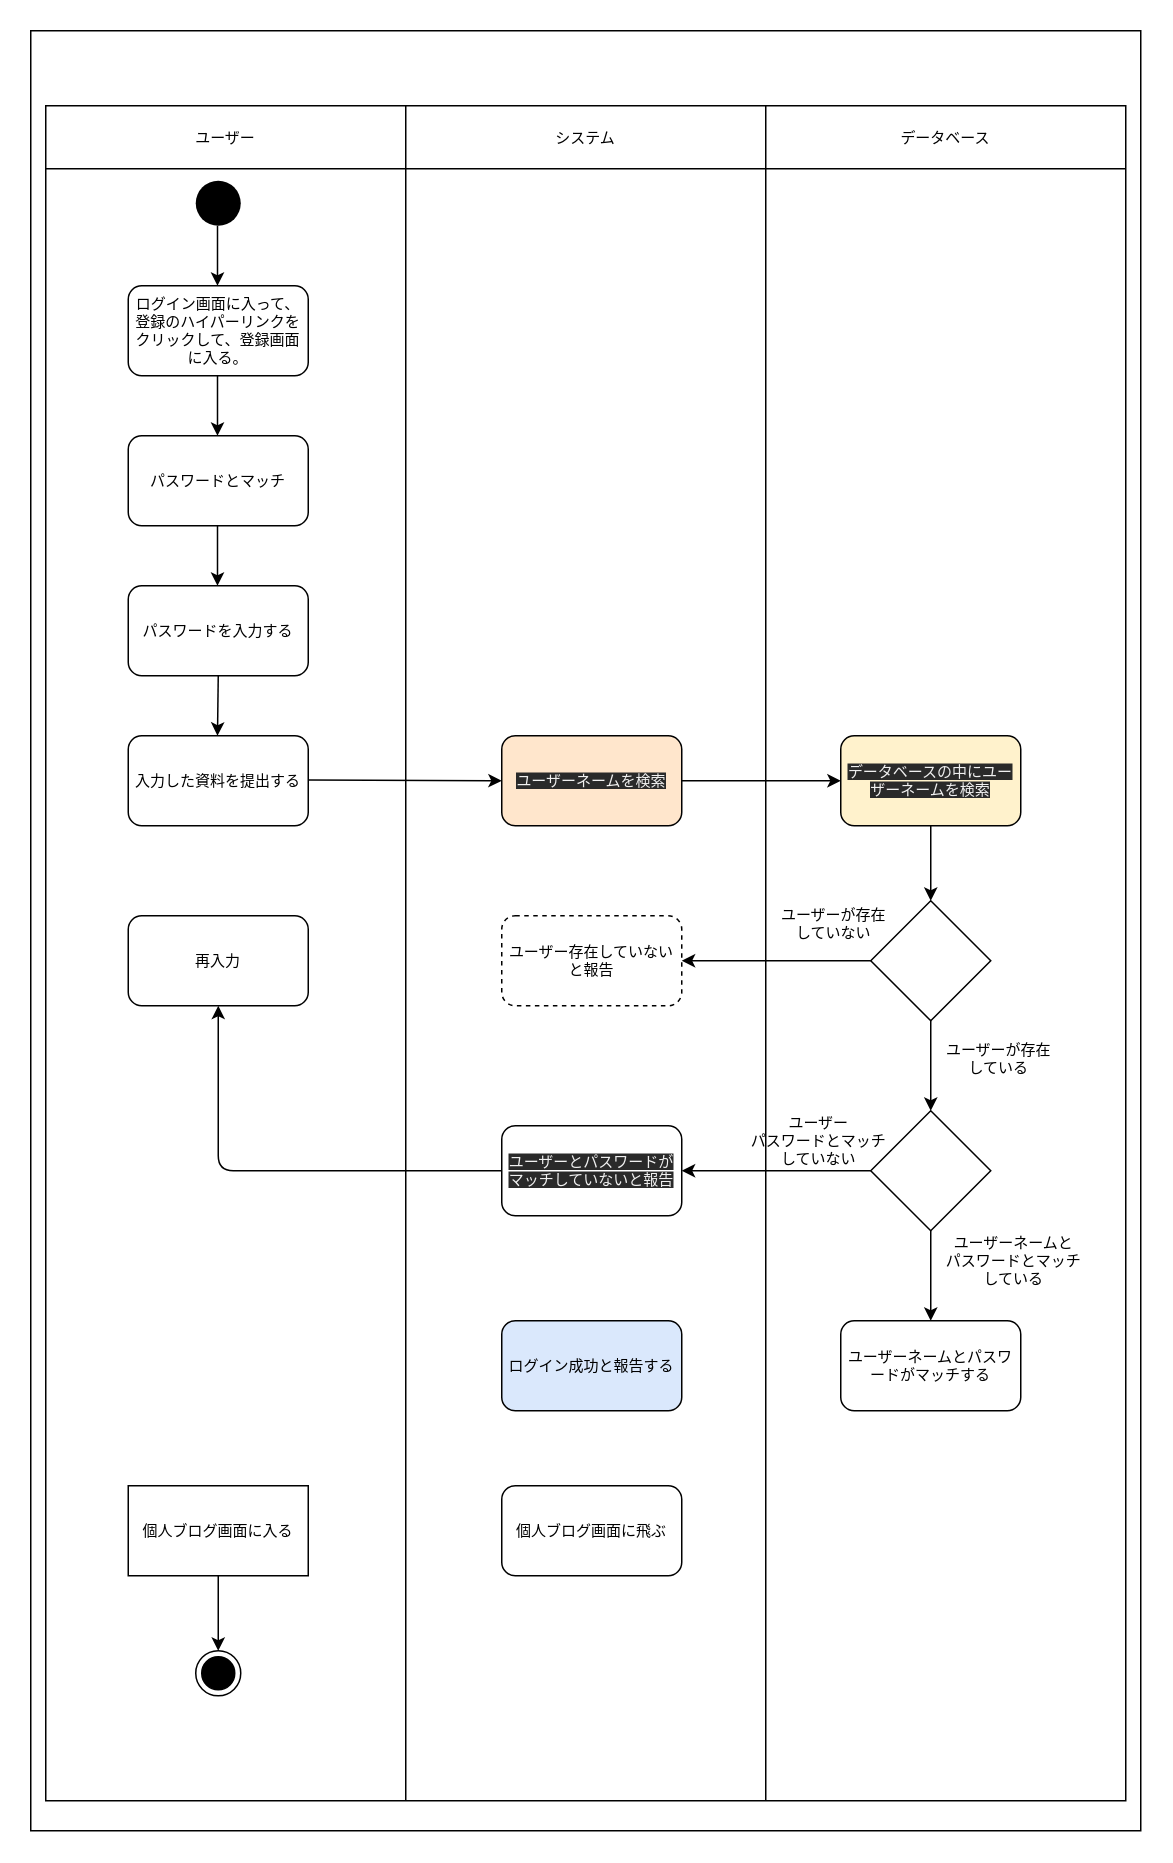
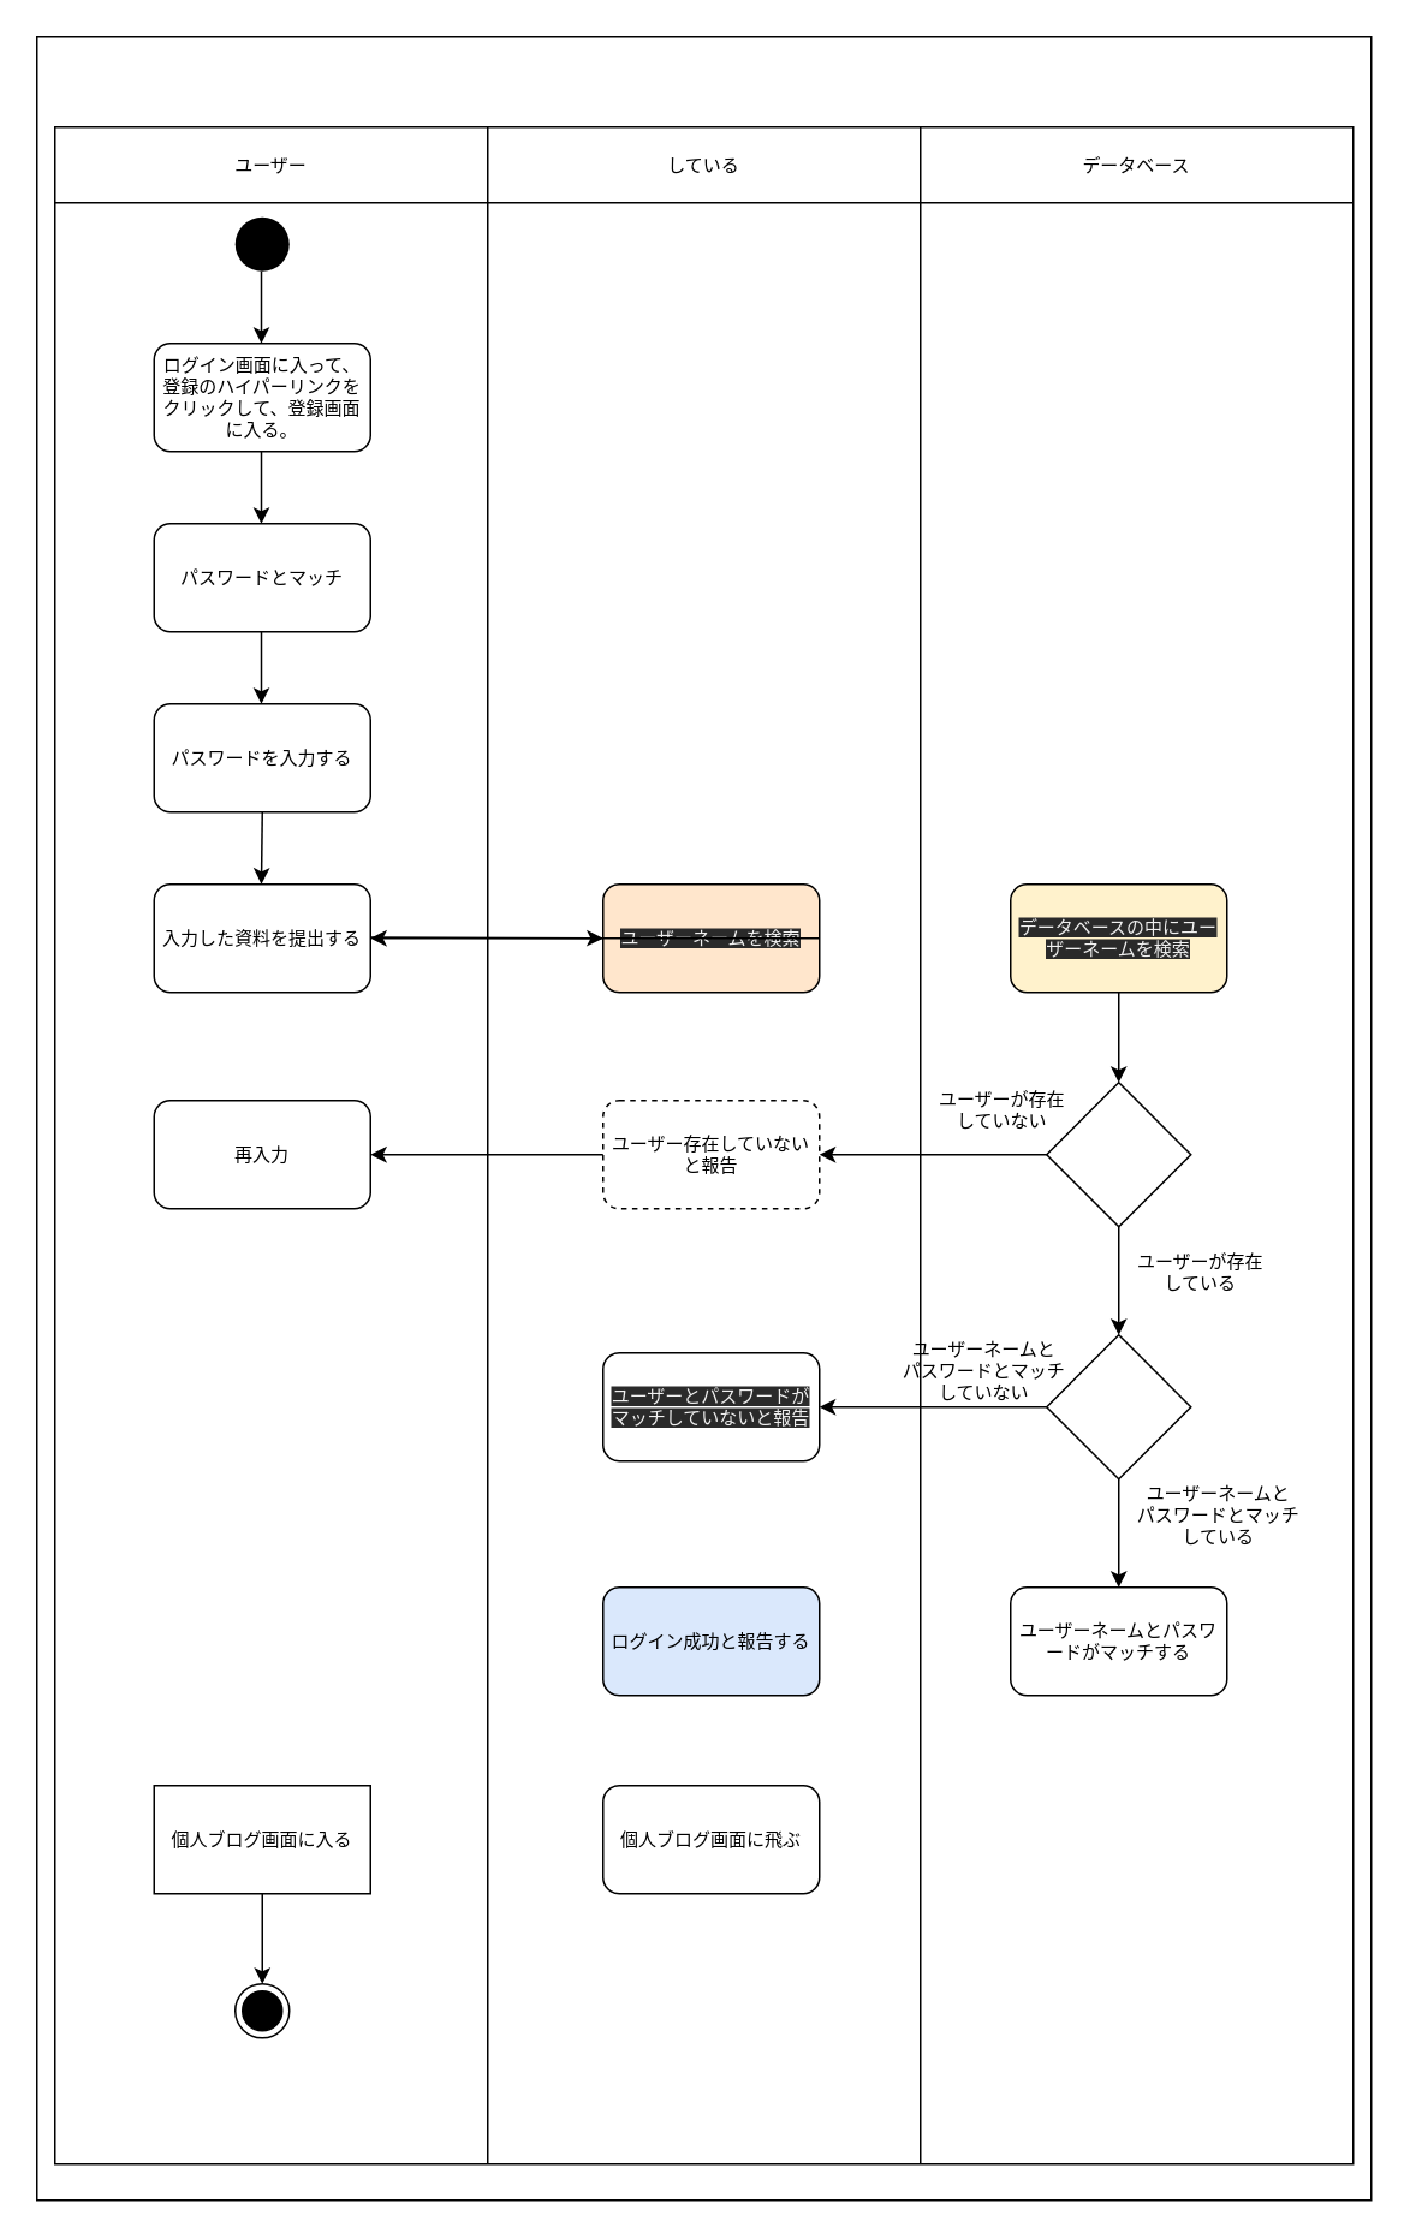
  <mxCell id="0" />
  <mxCell id="1" parent="0" />
  <mxCell id="2" value="" style="rounded=0;whiteSpace=wrap;html=1;" vertex="1" parent="1"><mxGeometry x="20" y="20" width="740" height="1200" as="geometry" /></mxCell>
  <mxCell id="3" value="" style="shape=table;startSize=0;container=1;collapsible=0;childLayout=tableLayout;fontSize=10;whiteSpace=wrap;" parent="1" vertex="1"><mxGeometry x="30" y="70" width="720" height="1130" as="geometry" /></mxCell>
  <mxCell id="4" value="" style="shape=partialRectangle;collapsible=0;dropTarget=0;pointerEvents=0;fillColor=none;top=0;left=0;bottom=0;right=0;points=[[0,0.5],[1,0.5]];portConstraint=eastwest;fontSize=10;" parent="3" vertex="1"><mxGeometry width="720" height="42" as="geometry" /></mxCell>
  <mxCell id="5" value="ユーザー" style="shape=partialRectangle;html=1;whiteSpace=wrap;connectable=0;overflow=hidden;fillColor=none;top=0;left=0;bottom=0;right=0;pointerEvents=1;fontSize=10;" parent="4" vertex="1"><mxGeometry width="240" height="42" as="geometry"><mxRectangle width="240" height="42" as="alternateBounds" /></mxGeometry></mxCell>
- <mxCell id="6" value="システム" style="shape=partialRectangle;html=1;whiteSpace=wrap;connectable=0;overflow=hidden;fillColor=none;top=0;left=0;bottom=0;right=0;pointerEvents=1;fontSize=10;" parent="4" vertex="1"><mxGeometry x="240" width="240" height="42" as="geometry"><mxRectangle width="240" height="42" as="alternateBounds" /></mxGeometry></mxCell>
+ <mxCell id="6" value="している" style="shape=partialRectangle;html=1;whiteSpace=wrap;connectable=0;overflow=hidden;fillColor=none;top=0;left=0;bottom=0;right=0;pointerEvents=1;fontSize=10;" parent="4" vertex="1"><mxGeometry x="240" width="240" height="42" as="geometry"><mxRectangle width="240" height="42" as="alternateBounds" /></mxGeometry></mxCell>
  <mxCell id="7" value="データベース" style="shape=partialRectangle;html=1;whiteSpace=wrap;connectable=0;overflow=hidden;fillColor=none;top=0;left=0;bottom=0;right=0;pointerEvents=1;fontSize=10;" parent="4" vertex="1"><mxGeometry x="480" width="240" height="42" as="geometry"><mxRectangle width="240" height="42" as="alternateBounds" /></mxGeometry></mxCell>
  <mxCell id="8" value="" style="shape=partialRectangle;collapsible=0;dropTarget=0;pointerEvents=0;fillColor=none;top=0;left=0;bottom=0;right=0;points=[[0,0.5],[1,0.5]];portConstraint=eastwest;fontSize=10;" parent="3" vertex="1"><mxGeometry y="42" width="720" height="1088" as="geometry" /></mxCell>
  <mxCell id="9" value="" style="shape=partialRectangle;html=1;whiteSpace=wrap;connectable=0;overflow=hidden;fillColor=none;top=0;left=0;bottom=0;right=0;pointerEvents=1;fontSize=10;" parent="8" vertex="1"><mxGeometry width="240" height="1088" as="geometry"><mxRectangle width="240" height="1088" as="alternateBounds" /></mxGeometry></mxCell>
  <mxCell id="10" value="" style="shape=partialRectangle;html=1;whiteSpace=wrap;connectable=0;overflow=hidden;fillColor=none;top=0;left=0;bottom=0;right=0;pointerEvents=1;fontSize=10;" parent="8" vertex="1"><mxGeometry x="240" width="240" height="1088" as="geometry"><mxRectangle width="240" height="1088" as="alternateBounds" /></mxGeometry></mxCell>
  <mxCell id="11" value="" style="shape=partialRectangle;html=1;whiteSpace=wrap;connectable=0;overflow=hidden;fillColor=none;top=0;left=0;bottom=0;right=0;pointerEvents=1;fontSize=10;" parent="8" vertex="1"><mxGeometry x="480" width="240" height="1088" as="geometry"><mxRectangle width="240" height="1088" as="alternateBounds" /></mxGeometry></mxCell>
  <mxCell id="12" value="" style="endArrow=classic;html=1;fontSize=10;" parent="1" edge="1"><mxGeometry width="50" height="50" relative="1" as="geometry"><mxPoint x="144.5" y="150" as="sourcePoint" /><mxPoint x="144.5" y="190" as="targetPoint" /></mxGeometry></mxCell>
  <mxCell id="13" value="" style="endArrow=classic;html=1;fontSize=10;" parent="1" edge="1"><mxGeometry width="50" height="50" relative="1" as="geometry"><mxPoint x="144.5" y="250" as="sourcePoint" /><mxPoint x="144.5" y="290" as="targetPoint" /><Array as="points"><mxPoint x="144.5" y="250" /></Array></mxGeometry></mxCell>
  <mxCell id="14" value="" style="endArrow=classic;html=1;fontSize=10;" parent="1" edge="1"><mxGeometry width="50" height="50" relative="1" as="geometry"><mxPoint x="144.5" y="350" as="sourcePoint" /><mxPoint x="144.5" y="390" as="targetPoint" /></mxGeometry></mxCell>
  <mxCell id="15" value="" style="endArrow=classic;html=1;fontSize=10;exitX=0.5;exitY=1;exitDx=0;exitDy=0;" parent="1" source="19" edge="1"><mxGeometry width="50" height="50" relative="1" as="geometry"><mxPoint x="144.5" y="450" as="sourcePoint" /><mxPoint x="144.5" y="490" as="targetPoint" /></mxGeometry></mxCell>
  <mxCell id="16" value="ログイン画面に入って、登録のハイパーリンクをクリックして、登録画面に入る。" style="rounded=1;whiteSpace=wrap;html=1;fontSize=10;" parent="1" vertex="1"><mxGeometry x="85" y="190" width="120" height="60" as="geometry" /></mxCell>
  <mxCell id="17" value="パスワードとマッチ" style="rounded=1;whiteSpace=wrap;html=1;fontSize=10;" parent="1" vertex="1"><mxGeometry x="85" y="290" width="120" height="60" as="geometry" /></mxCell>
  <mxCell id="18" value="&lt;span style=&quot;color: rgb(240 , 240 , 240) ; font-family: &amp;#34;helvetica&amp;#34; ; font-size: 10px ; font-style: normal ; font-weight: 400 ; letter-spacing: normal ; text-align: center ; text-indent: 0px ; text-transform: none ; word-spacing: 0px ; background-color: rgb(42 , 42 , 42) ; display: inline ; float: none&quot;&gt;データベースの中にユーザーネームを検索&lt;/span&gt;" style="rounded=1;whiteSpace=wrap;html=1;fontSize=10;fillColor=#fff2cc;" parent="1" vertex="1"><mxGeometry x="560" y="490" width="120" height="60" as="geometry" /></mxCell>
  <mxCell id="19" value="パスワードを入力する" style="rounded=1;whiteSpace=wrap;html=1;fontSize=10;" parent="1" vertex="1"><mxGeometry x="85" y="390" width="120" height="60" as="geometry" /></mxCell>
  <mxCell id="20" value="入力した資料を提出する" style="rounded=1;whiteSpace=wrap;html=1;fontSize=10;" parent="1" vertex="1"><mxGeometry x="85" y="490" width="120" height="60" as="geometry" /></mxCell>
  <mxCell id="21" value="" style="endArrow=classic;html=1;fontSize=10;entryX=0;entryY=0.5;entryDx=0;entryDy=0;" parent="1" target="23" edge="1"><mxGeometry width="50" height="50" relative="1" as="geometry"><mxPoint x="205" y="519.5" as="sourcePoint" /><mxPoint x="340" y="520" as="targetPoint" /></mxGeometry></mxCell>
  <mxCell id="22" value="" style="rhombus;whiteSpace=wrap;html=1;fontSize=10;" parent="1" vertex="1"><mxGeometry x="580" y="600" width="80" height="80" as="geometry" /></mxCell>
  <mxCell id="23" value="&lt;meta charset=&quot;utf-8&quot;&gt;&lt;span style=&quot;color: rgb(240, 240, 240); font-family: helvetica; font-size: 10px; font-style: normal; font-weight: 400; letter-spacing: normal; text-align: center; text-indent: 0px; text-transform: none; word-spacing: 0px; background-color: rgb(42, 42, 42); display: inline; float: none;&quot;&gt;ユーザーネームを検索&lt;/span&gt;" style="rounded=1;whiteSpace=wrap;html=1;fontSize=10;fillColor=#ffe6cc;" parent="1" vertex="1"><mxGeometry x="334" y="490" width="120" height="60" as="geometry" /></mxCell>
- <mxCell id="24" value="" style="endArrow=classic;html=1;fontSize=10;exitX=1;exitY=0.5;exitDx=0;exitDy=0;entryX=0;entryY=0.5;entryDx=0;entryDy=0;" parent="1" source="23" target="18" edge="1"><mxGeometry width="50" height="50" relative="1" as="geometry"><mxPoint x="440" y="790" as="sourcePoint" /><mxPoint x="560" y="789.5" as="targetPoint" /></mxGeometry></mxCell>
+ <mxCell id="24" value="" style="endArrow=classic;html=1;fontSize=10;exitX=1;exitY=0.5;exitDx=0;exitDy=0;" parent="1" source="23" target="20" edge="1"><mxGeometry width="50" height="50" relative="1" as="geometry"><mxPoint x="440" y="790" as="sourcePoint" /><mxPoint x="560" y="789.5" as="targetPoint" /></mxGeometry></mxCell>
  <mxCell id="25" value="" style="endArrow=classic;html=1;fontSize=10;entryX=0.5;entryY=0;entryDx=0;entryDy=0;exitX=0.5;exitY=1;exitDx=0;exitDy=0;" parent="1" source="18" target="22" edge="1"><mxGeometry width="50" height="50" relative="1" as="geometry"><mxPoint x="620" y="860" as="sourcePoint" /><mxPoint x="619.5" y="860" as="targetPoint" /></mxGeometry></mxCell>
  <mxCell id="26" value="個人ブログ画面に飛ぶ" style="rounded=1;whiteSpace=wrap;html=1;fontSize=10;" parent="1" vertex="1"><mxGeometry x="334" y="990" width="120" height="60" as="geometry" /></mxCell>
  <mxCell id="27" value="個人ブログ画面に入る" style="whiteSpace=wrap;html=1;fontSize=10;rounded=0;" parent="1" vertex="1"><mxGeometry x="85" y="990" width="120" height="60" as="geometry" /></mxCell>
  <mxCell id="28" value="ユーザーネームとパスワードがマッチする" style="rounded=1;whiteSpace=wrap;html=1;fontSize=10;" parent="1" vertex="1"><mxGeometry x="560" y="880" width="120" height="60" as="geometry" /></mxCell>
  <mxCell id="29" value="再入力" style="rounded=1;whiteSpace=wrap;html=1;fontSize=10;" parent="1" vertex="1"><mxGeometry x="85" y="610" width="120" height="60" as="geometry" /></mxCell>
  <mxCell id="30" value="ログイン成功と報告する" style="rounded=1;whiteSpace=wrap;html=1;fontSize=10;fillColor=#dae8fc;" parent="1" vertex="1"><mxGeometry x="334" y="880" width="120" height="60" as="geometry" /></mxCell>
  <mxCell id="31" value="" style="endArrow=classic;html=1;fontSize=10;exitX=0.5;exitY=1;exitDx=0;exitDy=0;entryX=0.5;entryY=0;entryDx=0;entryDy=0;" parent="1" source="22" target="40" edge="1"><mxGeometry width="50" height="50" relative="1" as="geometry"><mxPoint x="610" y="1270" as="sourcePoint" /><mxPoint x="660" y="1220" as="targetPoint" /><Array as="points"><mxPoint x="620" y="700" /></Array></mxGeometry></mxCell>
  <mxCell id="32" value="" style="ellipse;html=1;shape=endState;fillColor=#000000;strokeColor=#000000;fontSize=10;" parent="1" vertex="1"><mxGeometry x="130" y="1100" width="30" height="30" as="geometry" /></mxCell>
  <mxCell id="33" value="" style="ellipse;fillColor=#000000;strokeColor=none;fontSize=10;" parent="1" vertex="1"><mxGeometry x="130" y="120" width="30" height="30" as="geometry" /></mxCell>
  <mxCell id="34" value="" style="endArrow=classic;html=1;fontSize=10;exitX=0.5;exitY=1;exitDx=0;exitDy=0;entryX=0.5;entryY=0;entryDx=0;entryDy=0;" parent="1" source="27" target="32" edge="1"><mxGeometry width="50" height="50" relative="1" as="geometry"><mxPoint x="200" y="1400" as="sourcePoint" /><mxPoint x="250" y="1350" as="targetPoint" /></mxGeometry></mxCell>
  <mxCell id="35" value="" style="endArrow=classic;html=1;fontSize=10;exitX=0;exitY=0.5;exitDx=0;exitDy=0;entryX=1;entryY=0.5;entryDx=0;entryDy=0;" parent="1" source="22" target="36" edge="1"><mxGeometry width="50" height="50" relative="1" as="geometry"><mxPoint x="320" y="750" as="sourcePoint" /><mxPoint x="370" y="700" as="targetPoint" /></mxGeometry></mxCell>
  <mxCell id="36" value="ユーザー存在していないと報告" style="rounded=1;whiteSpace=wrap;html=1;fontSize=10;dashed=1;" parent="1" vertex="1"><mxGeometry x="334" y="610" width="120" height="60" as="geometry" /></mxCell>
+ <mxCell id="37" value="" style="endArrow=classic;html=1;fontSize=10;exitX=0;exitY=0.5;exitDx=0;exitDy=0;entryX=1;entryY=0.5;entryDx=0;entryDy=0;" parent="1" source="36" target="29" edge="1"><mxGeometry width="50" height="50" relative="1" as="geometry"><mxPoint x="320" y="640" as="sourcePoint" /><mxPoint x="370" y="590" as="targetPoint" /></mxGeometry></mxCell>
  <mxCell id="38" value="ユーザーが存在&lt;br&gt;している" style="text;html=1;resizable=0;autosize=1;align=center;verticalAlign=middle;points=[];fillColor=none;strokeColor=none;rounded=0;fontSize=10;" parent="1" vertex="1"><mxGeometry x="620" y="690" width="90" height="30" as="geometry" /></mxCell>
  <mxCell id="39" value="ユーザーが存在&lt;br&gt;していない" style="text;html=1;resizable=0;autosize=1;align=center;verticalAlign=middle;points=[];fillColor=none;strokeColor=none;rounded=0;fontSize=10;" parent="1" vertex="1"><mxGeometry x="510" y="600" width="90" height="30" as="geometry" /></mxCell>
  <mxCell id="40" value="" style="rhombus;whiteSpace=wrap;html=1;fontSize=10;" parent="1" vertex="1"><mxGeometry x="580" y="740" width="80" height="80" as="geometry" /></mxCell>
  <mxCell id="41" value="" style="endArrow=classic;html=1;fontSize=10;exitX=0.5;exitY=1;exitDx=0;exitDy=0;entryX=0.5;entryY=0;entryDx=0;entryDy=0;" parent="1" source="40" target="28" edge="1"><mxGeometry width="50" height="50" relative="1" as="geometry"><mxPoint x="320" y="850" as="sourcePoint" /><mxPoint x="370" y="800" as="targetPoint" /></mxGeometry></mxCell>
  <mxCell id="42" value="ユーザーネームと&lt;br&gt;パスワードとマッチ&lt;br&gt;している" style="text;html=1;resizable=0;autosize=1;align=center;verticalAlign=middle;points=[];fillColor=none;strokeColor=none;rounded=0;fontSize=10;" parent="1" vertex="1"><mxGeometry x="620" y="820" width="110" height="40" as="geometry" /></mxCell>
  <mxCell id="43" value="&lt;span style=&quot;color: rgb(240 , 240 , 240) ; font-family: &amp;#34;helvetica&amp;#34; ; font-size: 10px ; font-style: normal ; font-weight: 400 ; letter-spacing: normal ; text-align: center ; text-indent: 0px ; text-transform: none ; word-spacing: 0px ; background-color: rgb(42 , 42 , 42) ; display: inline ; float: none&quot;&gt;ユーザーとパスワードがマッチしていないと報告&lt;/span&gt;" style="rounded=1;whiteSpace=wrap;html=1;fontSize=10;" parent="1" vertex="1"><mxGeometry x="334" y="750" width="120" height="60" as="geometry" /></mxCell>
  <mxCell id="44" value="" style="endArrow=classic;html=1;fontSize=10;exitX=0;exitY=0.5;exitDx=0;exitDy=0;entryX=1;entryY=0.5;entryDx=0;entryDy=0;" parent="1" source="40" target="43" edge="1"><mxGeometry width="50" height="50" relative="1" as="geometry"><mxPoint x="320" y="780" as="sourcePoint" /><mxPoint x="370" y="730" as="targetPoint" /></mxGeometry></mxCell>
- <mxCell id="45" value="" style="endArrow=classic;html=1;fontSize=10;exitX=0;exitY=0.5;exitDx=0;exitDy=0;entryX=0.5;entryY=1;entryDx=0;entryDy=0;" parent="1" source="43" target="29" edge="1"><mxGeometry width="50" height="50" relative="1" as="geometry"><mxPoint x="320" y="850" as="sourcePoint" /><mxPoint x="370" y="800" as="targetPoint" /><Array as="points"><mxPoint x="145" y="780" /></Array></mxGeometry></mxCell>
- <mxCell id="46" value="ユーザー&lt;br&gt;パスワードとマッチ&lt;br&gt;していない" style="text;html=1;resizable=0;autosize=1;align=center;verticalAlign=middle;points=[];fillColor=none;strokeColor=none;rounded=0;fontSize=10;" parent="1" vertex="1"><mxGeometry x="490" y="740" width="110" height="40" as="geometry" /></mxCell>
+ <mxCell id="46" value="ユーザーネームと&lt;br&gt;パスワードとマッチ&lt;br&gt;していない" style="text;html=1;resizable=0;autosize=1;align=center;verticalAlign=middle;points=[];fillColor=none;strokeColor=none;rounded=0;fontSize=10;" parent="1" vertex="1"><mxGeometry x="490" y="740" width="110" height="40" as="geometry" /></mxCell>
